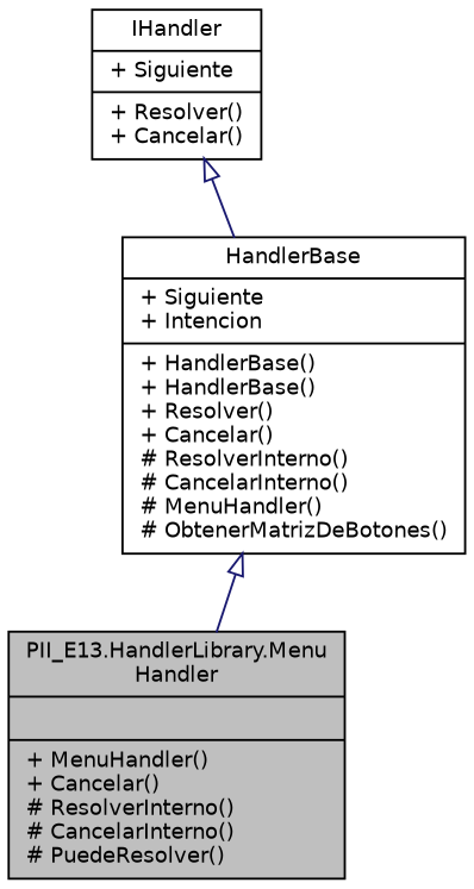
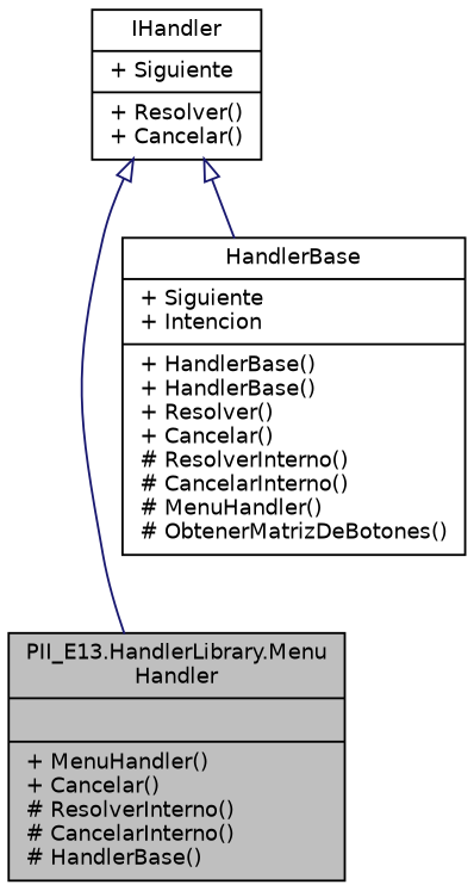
  digraph {
    node [color=black fillcolor=white fontname=Helvetica fontsize=10 shape=record style=filled]
    edge [arrowtail=onormal color=midnightblue dir=back fontname=Helvetica fontsize=10 labelfontname=Helvetica labelfontsize=10 style=solid]
-   n1 [fillcolor=grey75 fontcolor=black height=0.2 label="{PII_E13.HandlerLibrary.Menu\lHandler\n||+ MenuHandler()\l+ Cancelar()\l# ResolverInterno()\l# CancelarInterno()\l# PuedeResolver()\l}" width=0.4]
+   n1 [fillcolor=grey75 fontcolor=black height=0.2 label="{PII_E13.HandlerLibrary.Menu\lHandler\n||+ MenuHandler()\l+ Cancelar()\l# ResolverInterno()\l# CancelarInterno()\l# HandlerBase()\l}" width=0.4]
    n2 [height=0.2 label="{HandlerBase\n|+ Siguiente\l+ Intencion\l|+ HandlerBase()\l+ HandlerBase()\l+ Resolver()\l+ Cancelar()\l# ResolverInterno()\l# CancelarInterno()\l# MenuHandler()\l# ObtenerMatrizDeBotones()\l}" width=0.4]
    n3 [height=0.2 label="{IHandler\n|+ Siguiente\l|+ Resolver()\l+ Cancelar()\l}" width=0.4]
-   n2 -> n1
+   n3 -> n1
    n3 -> n2
  }
